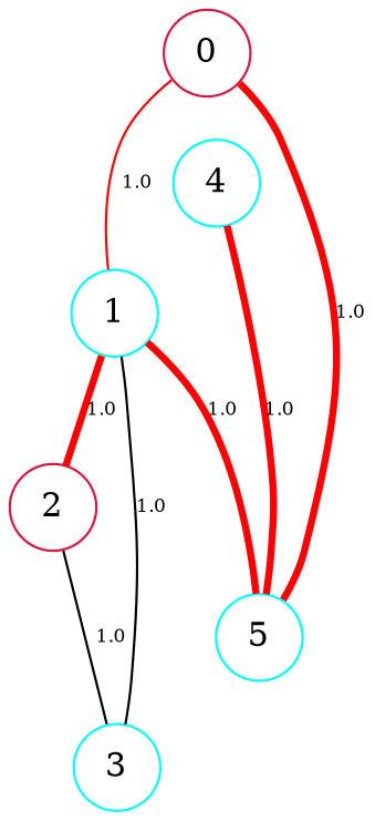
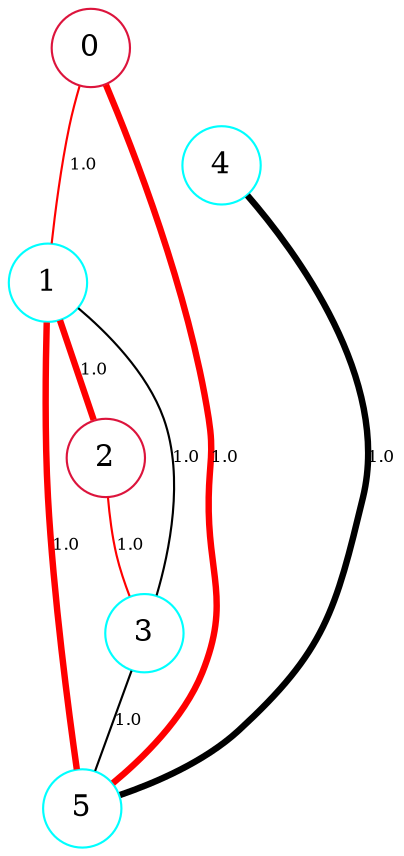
  graph {
    node [color=aqua shape=circle]
    edge [color=red fontsize=8 weight=0]
    n1 [color=crimson label=0 width=0.05]
    n2 [label=1 width=0.05]
    n3 [label=5 width=0.05]
    n4 [color=crimson label=2 width=0.05]
    n5 [label=3 width=0.05]
    n6 [label=4 width=0.05]
    n1 -- n2 [label=1.0]
    n1 -- n3 [label=1.0 penwidth=3]
    n2 -- n3 [label=1.0 penwidth=3]
    n2 -- n4 [label=1.0 penwidth=3]
    n2 -- n5 [label=1.0 color=""]
-   n4 -- n5 [label=1.0 color=""]
-   n6 -- n3 [label=1.0 penwidth=3]
+   n4 -- n5 [label=1.0]
+   n5 -- n3 [label=1.0 color=""]
+   n6 -- n3 [color=black label=1.0 penwidth=3]
  }
